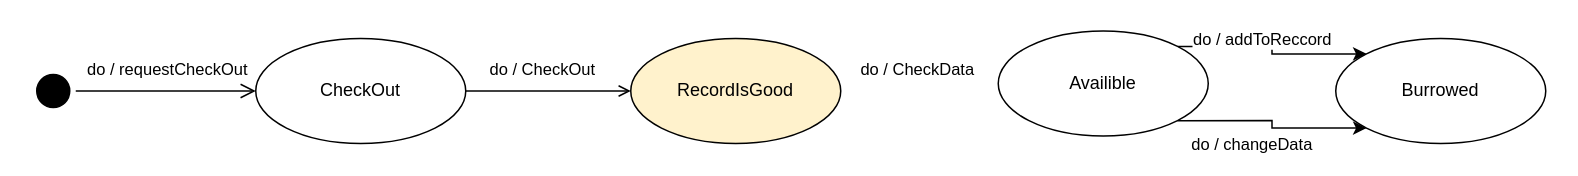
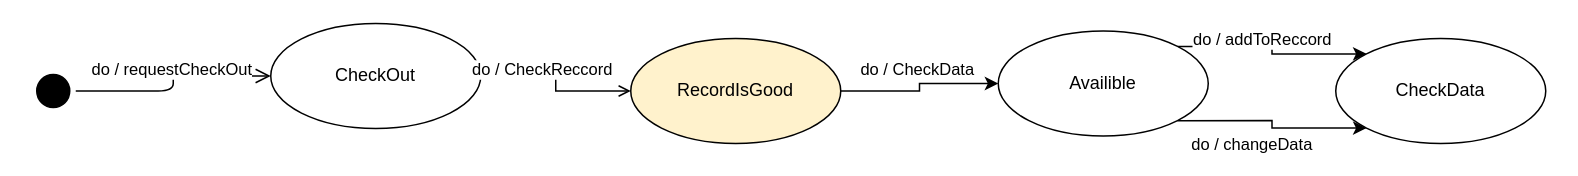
  <mxCell id="0" />
  <mxCell id="1" parent="0" />
  <mxCell id="2" value="" style="ellipse;html=1;shape=startState;fillColor=#000000;strokeColor=#000000;rounded=1;shadow=0;comic=0;labelBackgroundColor=none;fontFamily=Verdana;fontSize=12;fontColor=#000000;align=center;direction=south;" parent="1" vertex="1"><mxGeometry x="20" y="45" width="30" height="30" as="geometry" /></mxCell>
  <mxCell id="3" style="edgeStyle=orthogonalEdgeStyle;html=1;labelBackgroundColor=none;endArrow=open;endSize=8;strokeColor=#000000;fontFamily=Verdana;fontSize=12;align=left;" parent="1" source="2" target="5" edge="1"><mxGeometry relative="1" as="geometry" /></mxCell>
  <mxCell id="4" value="do / requestCheckOut" style="edgeLabel;html=1;align=center;verticalAlign=middle;resizable=0;points=[];" vertex="1" connectable="0" parent="3"><mxGeometry x="-0.68" y="2" relative="1" as="geometry"><mxPoint x="41" y="-13" as="offset" /></mxGeometry></mxCell>
- <mxCell id="5" value="CheckOut" style="ellipse;whiteSpace=wrap;html=1;comic=0;strokeColor=#000000;" vertex="1" parent="1"><mxGeometry x="170" y="25" width="140" height="70" as="geometry" /></mxCell>
+ <mxCell id="5" value="CheckOut" style="ellipse;whiteSpace=wrap;html=1;comic=0;strokeColor=#000000;" vertex="1" parent="1"><mxGeometry x="180" y="15" width="140" height="70" as="geometry" /></mxCell>
  <mxCell id="6" style="edgeStyle=orthogonalEdgeStyle;rounded=0;orthogonalLoop=1;jettySize=auto;html=1;exitX=1;exitY=0.5;exitDx=0;exitDy=0;entryX=0;entryY=0.5;entryDx=0;entryDy=0;strokeColor=#000000;endArrow=open;" edge="1" parent="1" target="7" source="5"><mxGeometry relative="1" as="geometry"><mxPoint x="305" y="145" as="sourcePoint" /></mxGeometry></mxCell>
  <mxCell id="7" value="RecordIsGood" style="ellipse;whiteSpace=wrap;html=1;comic=0;strokeColor=#000000;fillColor=#fff2cc;" vertex="1" parent="1"><mxGeometry x="420" y="25" width="140" height="70" as="geometry" /></mxCell>
+ <mxCell id="8" style="edgeStyle=orthogonalEdgeStyle;rounded=0;orthogonalLoop=1;jettySize=auto;html=1;exitX=1;exitY=0.5;exitDx=0;exitDy=0;entryX=0;entryY=0.5;entryDx=0;entryDy=0;strokeColor=#000000;" edge="1" parent="1" source="7" target="11"><mxGeometry relative="1" as="geometry"><mxPoint x="295" y="70" as="sourcePoint" /><mxPoint x="785" y="225" as="targetPoint" /></mxGeometry></mxCell>
  <mxCell id="9" style="edgeStyle=orthogonalEdgeStyle;rounded=0;orthogonalLoop=1;jettySize=auto;html=1;exitX=1;exitY=1;exitDx=0;exitDy=0;entryX=0;entryY=1;entryDx=0;entryDy=0;strokeColor=#000000;" edge="1" parent="1" source="11" target="12"><mxGeometry relative="1" as="geometry" /></mxCell>
  <mxCell id="10" style="edgeStyle=orthogonalEdgeStyle;rounded=0;orthogonalLoop=1;jettySize=auto;html=1;exitX=1;exitY=0;exitDx=0;exitDy=0;entryX=0;entryY=0;entryDx=0;entryDy=0;strokeColor=#000000;" edge="1" parent="1" source="11" target="12"><mxGeometry relative="1" as="geometry" /></mxCell>
  <mxCell id="11" value="Availible" style="ellipse;whiteSpace=wrap;html=1;comic=0;strokeColor=#000000;" vertex="1" parent="1"><mxGeometry x="665" y="20" width="140" height="70" as="geometry" /></mxCell>
- <mxCell id="12" value="Burrowed" style="ellipse;whiteSpace=wrap;html=1;comic=0;strokeColor=#000000;" vertex="1" parent="1"><mxGeometry x="890" y="25" width="140" height="70" as="geometry" /></mxCell>
- <mxCell id="13" value="do / CheckOut" style="edgeLabel;html=1;align=center;verticalAlign=middle;resizable=0;points=[];" vertex="1" connectable="0" parent="1"><mxGeometry x="360" y="45" as="geometry" /></mxCell>
+ <mxCell id="12" value="CheckData" style="ellipse;whiteSpace=wrap;html=1;comic=0;strokeColor=#000000;" vertex="1" parent="1"><mxGeometry x="890" y="25" width="140" height="70" as="geometry" /></mxCell>
+ <mxCell id="13" value="do / CheckReccord" style="edgeLabel;html=1;align=center;verticalAlign=middle;resizable=0;points=[];" vertex="1" connectable="0" parent="1"><mxGeometry x="360" y="45" as="geometry" /></mxCell>
  <mxCell id="14" value="do / addToReccord" style="edgeLabel;html=1;align=center;verticalAlign=middle;resizable=0;points=[];" vertex="1" connectable="0" parent="1"><mxGeometry x="840" y="25" as="geometry" /></mxCell>
  <mxCell id="15" value="do / changeData" style="edgeLabel;html=1;align=center;verticalAlign=middle;resizable=0;points=[];" vertex="1" connectable="0" parent="1"><mxGeometry x="840" y="95" as="geometry"><mxPoint x="-7" as="offset" /></mxGeometry></mxCell>
  <mxCell id="16" value="do / CheckData" style="edgeLabel;html=1;align=center;verticalAlign=middle;resizable=0;points=[];" vertex="1" connectable="0" parent="1"><mxGeometry x="610" y="45" as="geometry" /></mxCell>
